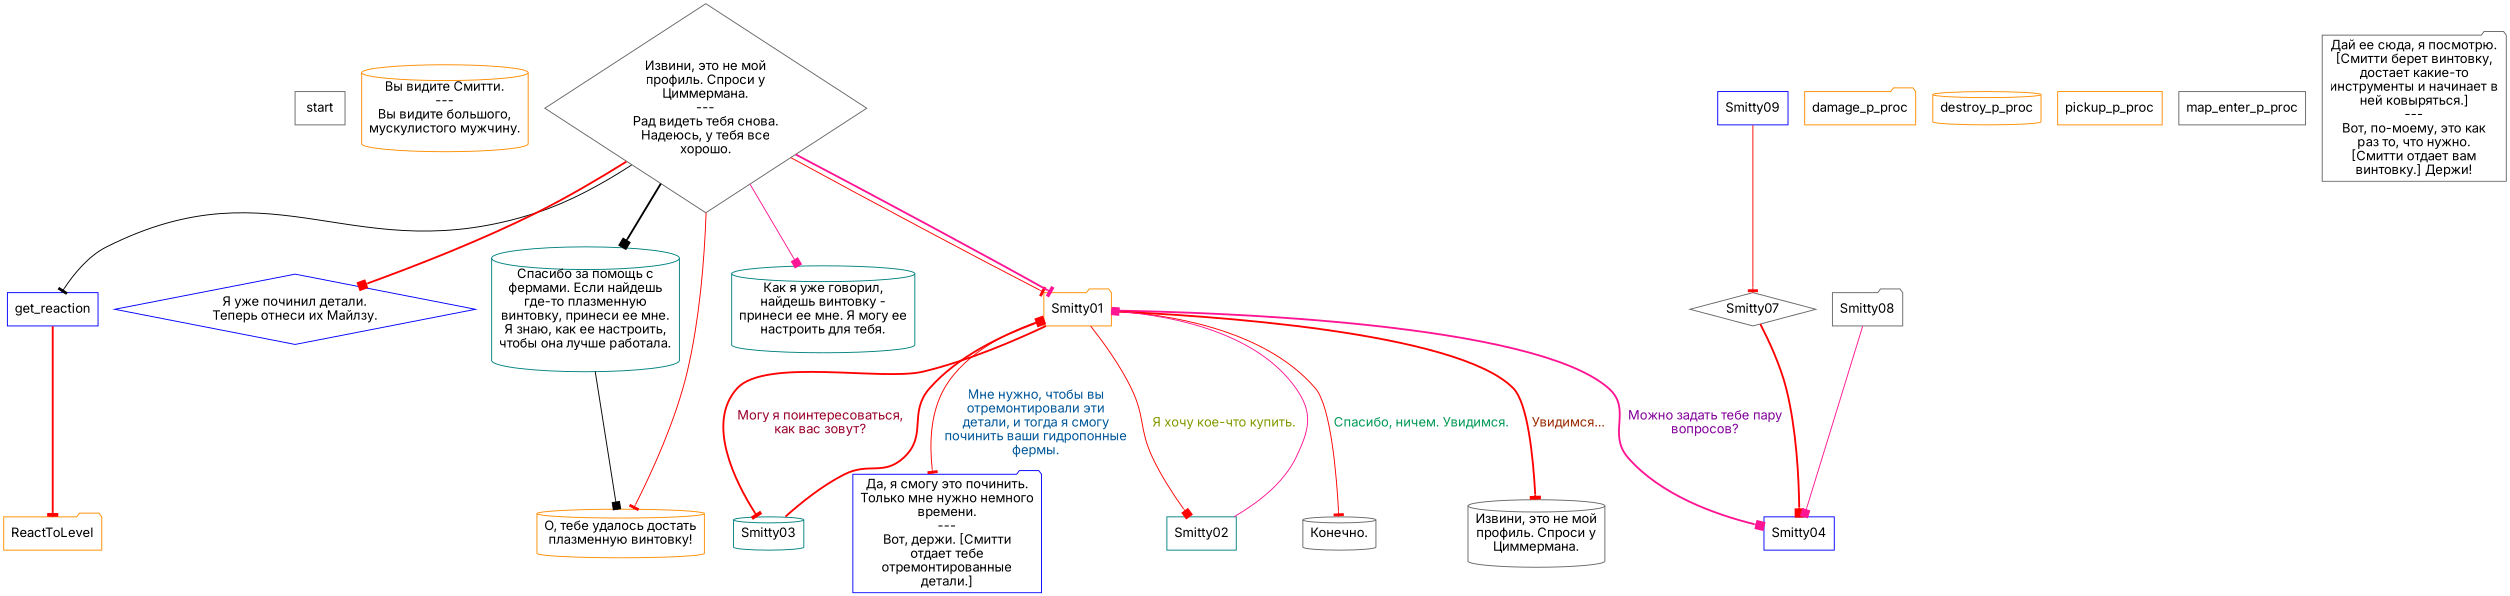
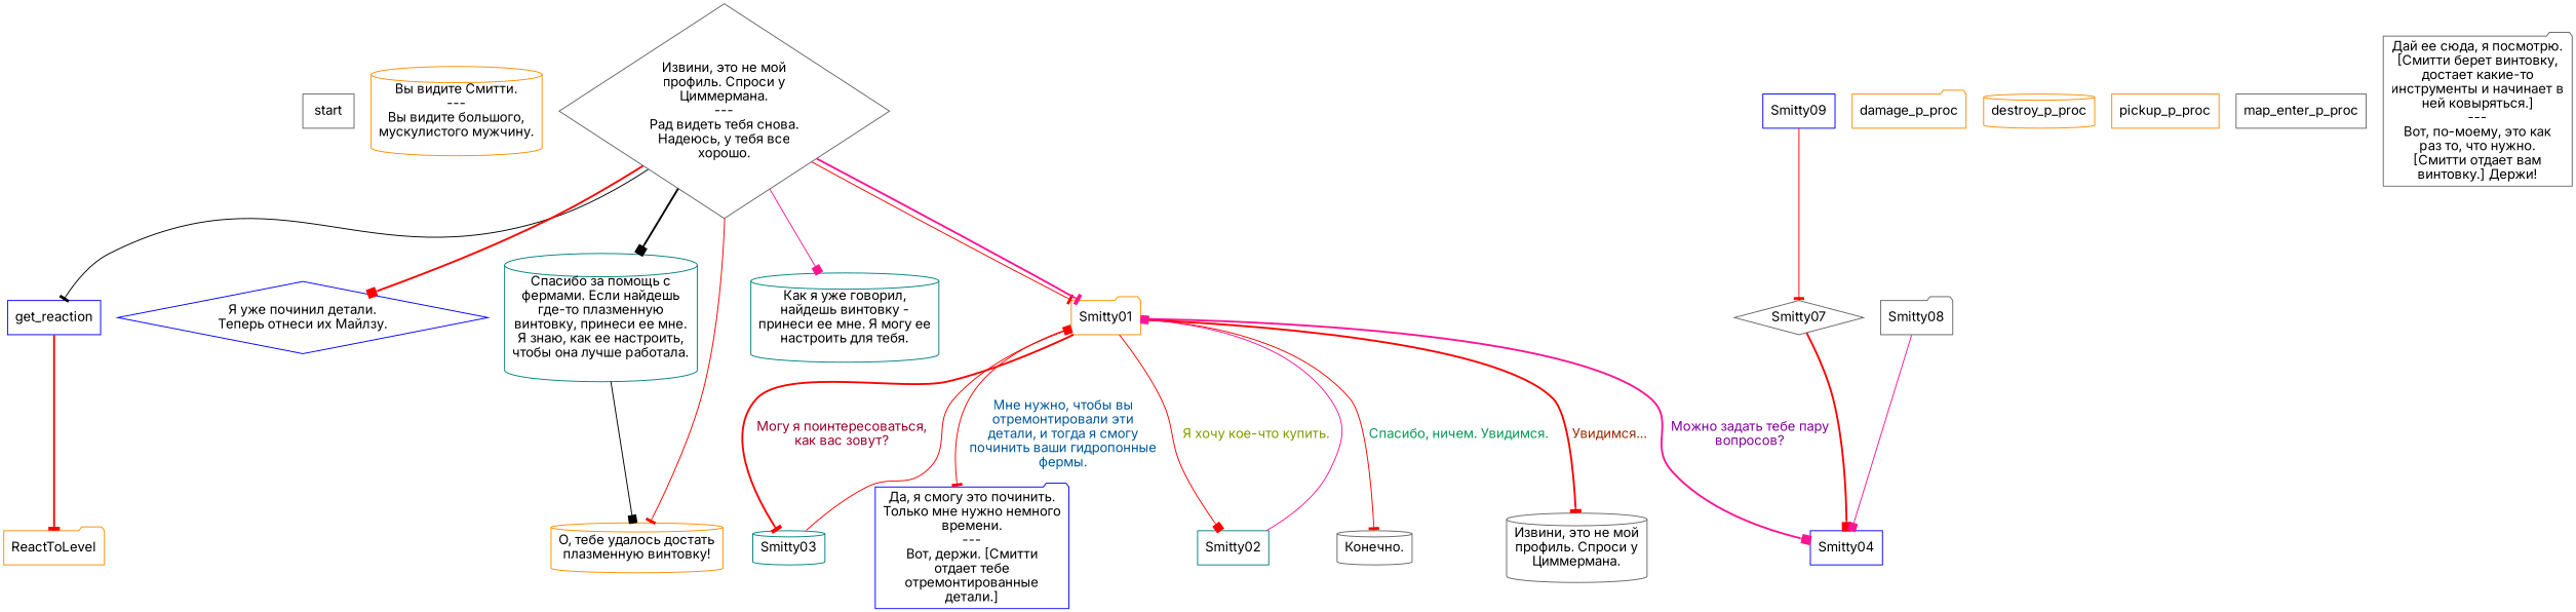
  digraph {
    fontname=Inter
    node [color=gray40 fillcolor="#FFFFFF" fontname=Inter shape=cylinder style=filled]
    edge [arrowhead=tee color=red fontname=Inter style=solid]
    start [shape=box]
    n2 [color=darkorange label="Вы видите Смитти.\n---\nВы видите большого,\nмускулистого мужчину."]
    n3 [label="Извини, это не мой\nпрофиль. Спроси у\nЦиммермана.\n---\nРад видеть тебя снова.\nНадеюсь, у тебя все\nхорошо." shape=diamond]
    get_reaction [color=blue shape=box]
    n5 [color=blue label="Я уже починил детали.\nТеперь отнеси их Майлзу." shape=diamond]
    n6 [color=teal label="Спасибо за помощь с\nфермами. Если найдешь\nгде-то плазменную\nвинтовку, принеси ее мне.\nЯ знаю, как ее настроить,\nчтобы она лучше работала."]
    n7 [color=darkorange label="О, тебе удалось достать\nплазменную винтовку!"]
    n8 [color=teal label="Как я уже говорил,\nнайдешь винтовку -\nпринеси ее мне. Я могу ее\nнастроить для тебя."]
    Smitty01 [color=darkorange shape=folder]
    ReactToLevel [color=darkorange shape=folder]
    Smitty03 [color=teal]
    n12 [color=blue label="Да, я смогу это починить.\nТолько мне нужно немного\nвремени.\n---\nВот, держи. [Смитти\nотдает тебе\nотремонтированные\nдетали.]" shape=folder]
    Smitty02 [color=teal shape=box]
    Smitty04 [color=blue shape=box]
    n15 [label="Конечно."]
    n16 [label="Извини, это не мой\nпрофиль. Спроси у\nЦиммермана."]
    damage_p_proc [color=darkorange shape=folder]
    destroy_p_proc [color=darkorange]
    pickup_p_proc [color=darkorange shape=box]
    map_enter_p_proc [shape=box]
    Smitty07 [shape=diamond]
    Smitty08 [shape=folder]
    Smitty09 [color=blue shape=box]
    n24 [label="Дай ее сюда, я посмотрю.\n[Смитти берет винтовку,\nдостает какие-то\nинструменты и начинает в\nней ковыряться.]\n---\nВот, по-моему, это как\nраз то, что нужно.\n[Смитти отдает вам\nвинтовку.] Держи!" shape=folder]
    n3 -> get_reaction [color=black]
    n3 -> n5 [arrowhead=box style=bold]
    n3 -> n6 [arrowhead=box color=black style=bold]
    n3 -> n7
    n3 -> n8 [arrowhead=box color=deeppink]
    n3 -> Smitty01
    n3 -> Smitty01 [color=deeppink style=bold]
    get_reaction -> ReactToLevel [style=bold]
    n6 -> n7 [arrowhead=box color=black]
    Smitty01 -> Smitty03 [fontcolor="#99002A" label="Могу я поинтересоваться,\nкак вас зовут?" style=bold]
    Smitty01 -> n12 [fontcolor="#005799" label="Мне нужно, чтобы вы\nотремонтировали эти\nдетали, и тогда я смогу\nпочинить ваши гидропонные\nфермы."]
    Smitty01 -> Smitty02 [arrowhead=box fontcolor="#839900" label="Я хочу кое-что купить."]
    Smitty01 -> Smitty04 [arrowhead=box color=deeppink fontcolor="#820099" label="Можно задать тебе пару\nвопросов?" style=bold]
    Smitty01 -> n15 [fontcolor="#009955" label="Спасибо, ничем. Увидимся."]
    Smitty01 -> n16 [fontcolor="#992900" label="Увидимся..." style=bold]
-   Smitty03 -> Smitty01 [arrowhead=box style=bold]
+   Smitty03 -> Smitty01 [arrowhead=box]
    Smitty02 -> Smitty01 [arrowhead=box color=deeppink]
    Smitty07 -> Smitty04 [arrowhead=box style=bold]
    Smitty08 -> Smitty04 [arrowhead=box color=deeppink]
    Smitty09 -> Smitty07
  }
